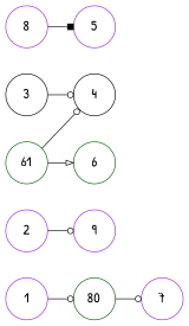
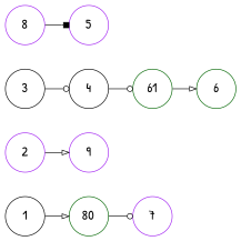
  digraph {
    fontname="Patrick Hand"
    rankdir=LR
    ranksep=0.25
    node [color=purple fixedsize=true fontname="Patrick Hand" fontsize=10 penwidth=0.5 shape=circle]
    edge [arrowhead=onormal arrowsize=0.5 fontname="Patrick Hand" penwidth=0.5]
-   1 [width=0.4]
+   1 [color=black width=0.4]
    n2 [color=darkgreen label=80 width=0.4]
    7 [width=0.4]
    2 [width=0.4]
    9 [width=0.4]
    3 [color=black width=0.4]
    4 [color=black width=0.4]
    n8 [color=darkgreen label=61 width=0.4]
    6 [color=darkgreen width=0.4]
    5 [width=0.4]
    8 [width=0.4]
-   1 -> n2 [arrowhead=odot]
+   1 -> n2
    n2 -> 7 [arrowhead=odot]
-   2 -> 9 [arrowhead=odot]
+   2 -> 9
    3 -> 4 [arrowhead=odot]
-   n8 -> 4 [arrowhead=odot]
+   4 -> n8 [arrowhead=odot]
    n8 -> 6
    8 -> 5 [arrowhead=box]
  }
